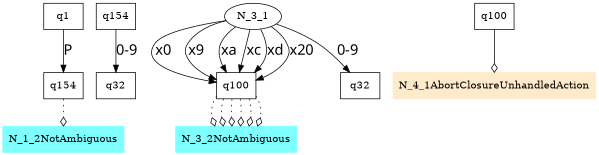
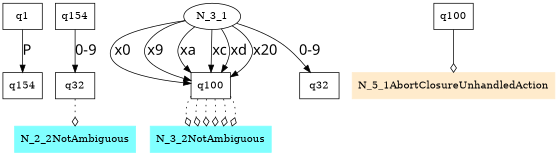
  digraph {
    rankdir=TB
    node [shape=record]
    n1 [label=q1]
    n2 [label=q154]
-   N_1_2NotAmbiguous [color=".5 .5 1.0" shape=box style=filled]
    n4 [label=q154]
    n5 [label=q32]
+   N_2_2NotAmbiguous [color=".5 .5 1.0" shape=box style=filled]
    n7 [label=q100]
    N_3_2NotAmbiguous [color=".5 .5 1.0" shape=box style=filled]
    N_3_1 [shape=""]
    n10 [label=q32]
    n11 [label=q100]
-   N_4_1AbortClosureUnhandledAction [color=".1 0.2 1." shape=box style=filled]
+   N_4_1AbortClosureUnhandledAction [color=".1 0.2 1." shape=box style=filled label=N_5_1AbortClosureUnhandledAction]
    n1 -> n2 [fontname=courrier fontsize=20 label=P]
-   n2 -> N_1_2NotAmbiguous [arrowhead=odiamond style=dotted]
    n4 -> n5 [fontname=courrier fontsize=20 label="0-9"]
+   n5 -> N_2_2NotAmbiguous [arrowhead=odiamond style=dotted]
    n7 -> N_3_2NotAmbiguous [arrowhead=odiamond style=dotted]
    n7 -> N_3_2NotAmbiguous [arrowhead=odiamond style=dotted]
    n7 -> N_3_2NotAmbiguous [arrowhead=odiamond style=dotted]
    n7 -> N_3_2NotAmbiguous [arrowhead=odiamond style=dotted]
    n7 -> N_3_2NotAmbiguous [arrowhead=odiamond style=dotted]
    n7 -> N_3_2NotAmbiguous [arrowhead=odiamond style=dotted]
    N_3_1 -> n7 [fontname=courrier fontsize=20 label=x0]
    N_3_1 -> n7 [fontname=courrier fontsize=20 label=x9]
    N_3_1 -> n7 [fontname=courrier fontsize=20 label=xa]
    N_3_1 -> n7 [fontname=courrier fontsize=20 label=xc]
    N_3_1 -> n7 [fontname=courrier fontsize=20 label=xd]
    N_3_1 -> n7 [fontname=courrier fontsize=20 label=x20]
    N_3_1 -> n10 [fontname=courrier fontsize=20 label="0-9"]
    n11 -> N_4_1AbortClosureUnhandledAction [arrowhead=odiamond]
  }
